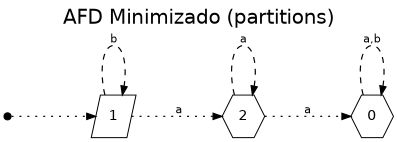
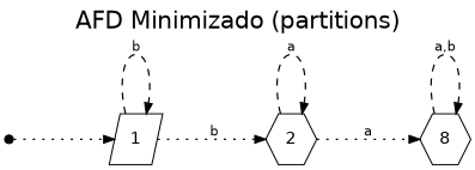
  digraph {
    concentrate=true
    fontname=Helvetica
    fontsize=20
    label="AFD Minimizado (partitions)"
    labelloc=t
    nodesep=0.7
    rankdir=LR
    ranksep=1.1
    splines=true
    node [fontname=Helvetica shape=hexagon]
    edge [arrowsize=0.9 fontname=Helvetica fontsize=11 labeldistance=1.6 penwidth=1.2 style=dotted]
    __start [height=0.6 shape=point width=0.1]
    1 [height=0.6 shape=parallelogram width=0.6]
    2 [height=0.6 width=0.6]
-   0 [height=0.6 width=0.6]
+   0 [height=0.6 width=0.6 label=8]
    __start -> 1
    1 -> 1 [label=b style=dashed]
-   1 -> 2 [label=a]
+   1 -> 2 [label=b]
    2 -> 2 [label=a style=dashed]
    2 -> 0 [label=a]
    0 -> 0 [label="a,b" style=dashed]
  }
